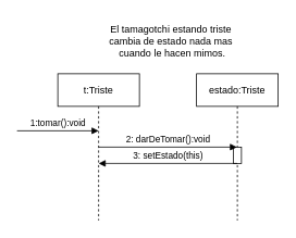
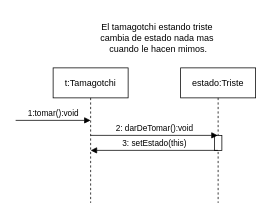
  <mxCell id="0" />
  <mxCell id="1" parent="0" />
- <mxCell id="2" value="t:Triste" style="shape=umlLifeline;perimeter=lifelinePerimeter;whiteSpace=wrap;html=1;container=1;dropTarget=0;collapsible=0;recursiveResize=0;outlineConnect=0;portConstraint=eastwest;newEdgeStyle={&quot;curved&quot;:0,&quot;rounded&quot;:0};" vertex="1" parent="1"><mxGeometry x="70" y="90" width="100" height="180" as="geometry" /></mxCell>
+ <mxCell id="2" value="t:Tamagotchi" style="shape=umlLifeline;perimeter=lifelinePerimeter;whiteSpace=wrap;html=1;container=1;dropTarget=0;collapsible=0;recursiveResize=0;outlineConnect=0;portConstraint=eastwest;newEdgeStyle={&quot;curved&quot;:0,&quot;rounded&quot;:0};" vertex="1" parent="1"><mxGeometry x="70" y="90" width="100" height="180" as="geometry" /></mxCell>
  <mxCell id="3" value="estado:Triste" style="shape=umlLifeline;perimeter=lifelinePerimeter;whiteSpace=wrap;html=1;container=1;dropTarget=0;collapsible=0;recursiveResize=0;outlineConnect=0;portConstraint=eastwest;newEdgeStyle={&quot;curved&quot;:0,&quot;rounded&quot;:0};" vertex="1" parent="1"><mxGeometry x="240" y="90" width="100" height="180" as="geometry" /></mxCell>
  <mxCell id="4" value="" style="html=1;points=[[0,0,0,0,5],[0,1,0,0,-5],[1,0,0,0,5],[1,1,0,0,-5]];perimeter=orthogonalPerimeter;outlineConnect=0;targetShapes=umlLifeline;portConstraint=eastwest;newEdgeStyle={&quot;curved&quot;:0,&quot;rounded&quot;:0};" vertex="1" parent="3"><mxGeometry x="45" y="90" width="10" height="20" as="geometry" /></mxCell>
  <mxCell id="5" value="2: darDeTomar():void" style="html=1;verticalAlign=bottom;endArrow=block;curved=0;rounded=0;" edge="1" parent="1" target="3"><mxGeometry x="-0.002" width="80" relative="1" as="geometry"><mxPoint x="120" y="180" as="sourcePoint" /><mxPoint x="140" y="180" as="targetPoint" /><mxPoint as="offset" /></mxGeometry></mxCell>
  <mxCell id="6" value="1:tomar():void" style="html=1;verticalAlign=bottom;endArrow=block;curved=0;rounded=0;" edge="1" parent="1"><mxGeometry width="80" relative="1" as="geometry"><mxPoint x="20" y="160" as="sourcePoint" /><mxPoint x="120" y="160" as="targetPoint" /></mxGeometry></mxCell>
  <mxCell id="7" value="El tamagotchi estando triste&amp;nbsp;&lt;div&gt;cambia de estado nada mas&amp;nbsp;&lt;/div&gt;&lt;div&gt;cuando le hacen mimos.&lt;/div&gt;" style="text;html=1;align=center;verticalAlign=middle;resizable=0;points=[];autosize=1;strokeColor=none;fillColor=none;" vertex="1" parent="1"><mxGeometry x="120" y="20" width="180" height="60" as="geometry" /></mxCell>
  <mxCell id="8" value="3: setEstado(this)" style="html=1;verticalAlign=bottom;endArrow=block;curved=0;rounded=0;" edge="1" parent="1"><mxGeometry width="80" relative="1" as="geometry"><mxPoint x="289.69" y="200" as="sourcePoint" /><mxPoint x="120" y="200" as="targetPoint" /></mxGeometry></mxCell>
